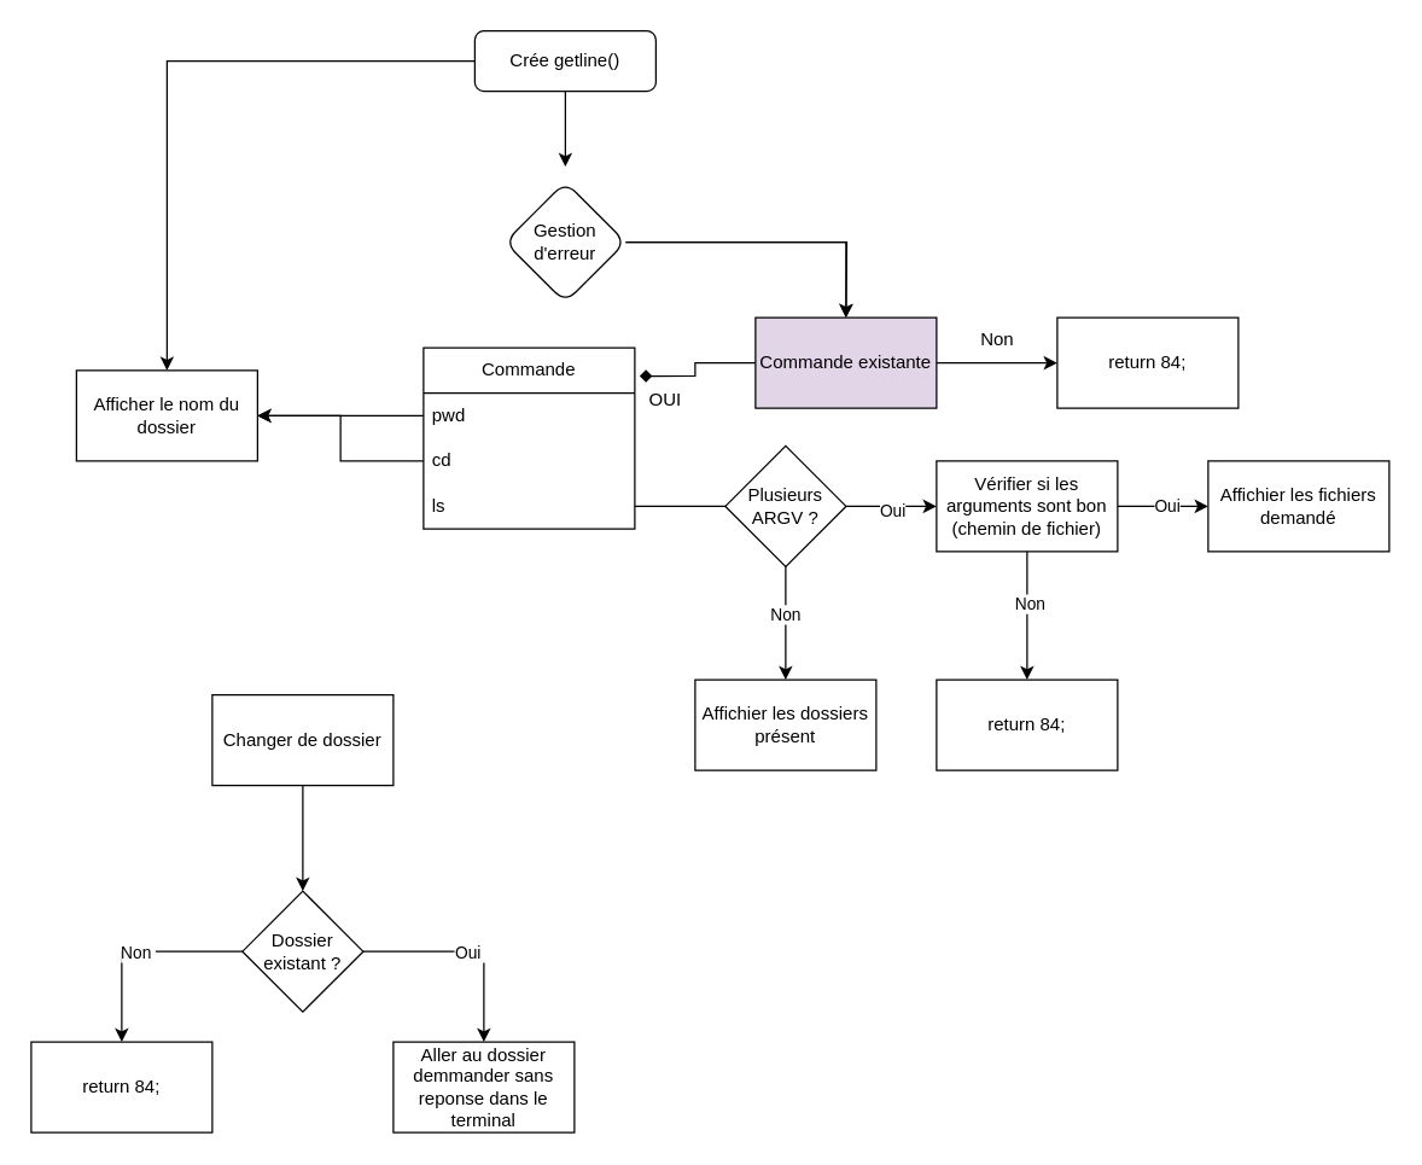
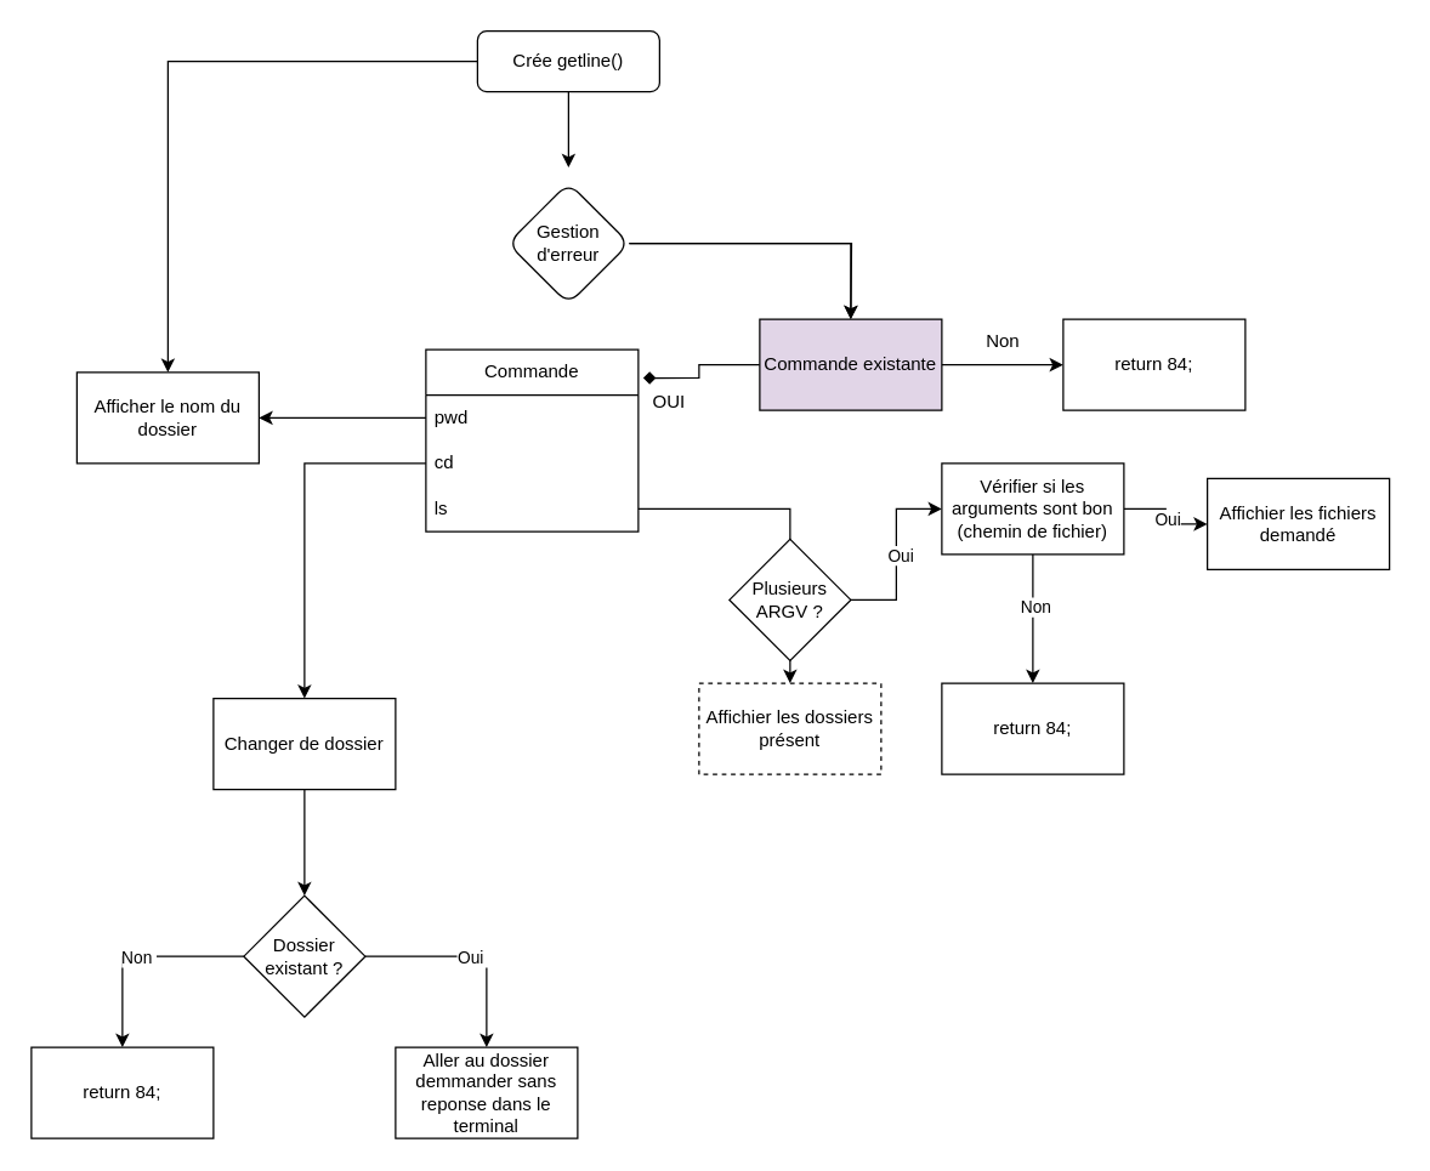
  <mxCell id="0" />
  <mxCell id="1" parent="0" />
  <mxCell id="2" style="edgeStyle=orthogonalEdgeStyle;rounded=0;orthogonalLoop=1;jettySize=auto;html=1;" edge="1" parent="1" source="4"><mxGeometry relative="1" as="geometry"><mxPoint x="374" y="110" as="targetPoint" /></mxGeometry></mxCell>
  <mxCell id="3" value="" style="edgeStyle=orthogonalEdgeStyle;rounded=0;orthogonalLoop=1;jettySize=auto;html=1;" edge="1" parent="1" source="4" target="18"><mxGeometry relative="1" as="geometry" /></mxCell>
  <mxCell id="4" value="Crée getline()" style="rounded=1;whiteSpace=wrap;html=1;fontSize=12;glass=0;strokeWidth=1;shadow=0;" parent="1" vertex="1"><mxGeometry x="314" y="20" width="120" height="40" as="geometry" /></mxCell>
  <mxCell id="5" style="edgeStyle=orthogonalEdgeStyle;rounded=0;orthogonalLoop=1;jettySize=auto;html=1;" edge="1" parent="1" source="7"><mxGeometry relative="1" as="geometry"><mxPoint x="560" y="210" as="targetPoint" /></mxGeometry></mxCell>
  <mxCell id="6" value="" style="edgeStyle=orthogonalEdgeStyle;rounded=0;orthogonalLoop=1;jettySize=auto;html=1;" edge="1" parent="1" source="7" target="10"><mxGeometry relative="1" as="geometry" /></mxCell>
  <mxCell id="7" value="Gestion d'erreur" style="rhombus;whiteSpace=wrap;html=1;rounded=1;glass=0;strokeWidth=1;shadow=0;" vertex="1" parent="1"><mxGeometry x="334" y="120" width="80" height="80" as="geometry" /></mxCell>
  <mxCell id="8" value="" style="edgeStyle=orthogonalEdgeStyle;rounded=0;orthogonalLoop=1;jettySize=auto;html=1;entryX=1.023;entryY=0.156;entryDx=0;entryDy=0;entryPerimeter=0;endArrow=diamond;" edge="1" parent="1" source="10" target="14"><mxGeometry relative="1" as="geometry"><mxPoint x="420" y="240" as="targetPoint" /></mxGeometry></mxCell>
  <mxCell id="9" value="" style="edgeStyle=orthogonalEdgeStyle;rounded=0;orthogonalLoop=1;jettySize=auto;html=1;" edge="1" parent="1" source="10" target="12"><mxGeometry relative="1" as="geometry" /></mxCell>
  <mxCell id="10" value="Commande existante" style="whiteSpace=wrap;html=1;rounded=1;glass=0;strokeWidth=1;shadow=0;arcSize=0;fillColor=#e1d5e7;" vertex="1" parent="1"><mxGeometry x="500" y="210" width="120" height="60" as="geometry" /></mxCell>
  <mxCell id="11" value="OUI" style="text;html=1;align=center;verticalAlign=middle;resizable=0;points=[];autosize=1;strokeColor=none;fillColor=none;" vertex="1" parent="1"><mxGeometry x="420" y="250" width="40" height="30" as="geometry" /></mxCell>
  <mxCell id="12" value="return 84;" style="whiteSpace=wrap;html=1;rounded=1;glass=0;strokeWidth=1;shadow=0;arcSize=0;" vertex="1" parent="1"><mxGeometry x="700" y="210" width="120" height="60" as="geometry" /></mxCell>
  <mxCell id="13" value="Non" style="text;html=1;align=center;verticalAlign=middle;resizable=0;points=[];autosize=1;strokeColor=none;fillColor=none;" vertex="1" parent="1"><mxGeometry x="635" y="210" width="50" height="30" as="geometry" /></mxCell>
  <mxCell id="14" value="Commande" style="swimlane;fontStyle=0;childLayout=stackLayout;horizontal=1;startSize=30;horizontalStack=0;resizeParent=1;resizeParentMax=0;resizeLast=0;collapsible=1;marginBottom=0;whiteSpace=wrap;html=1;" vertex="1" parent="1"><mxGeometry x="280" y="230" width="140" height="120" as="geometry" /></mxCell>
  <mxCell id="15" value="pwd" style="text;strokeColor=none;fillColor=none;align=left;verticalAlign=middle;spacingLeft=4;spacingRight=4;overflow=hidden;points=[[0,0.5],[1,0.5]];portConstraint=eastwest;rotatable=0;whiteSpace=wrap;html=1;" vertex="1" parent="14"><mxGeometry y="30" width="140" height="30" as="geometry" /></mxCell>
  <mxCell id="16" value="cd" style="text;strokeColor=none;fillColor=none;align=left;verticalAlign=middle;spacingLeft=4;spacingRight=4;overflow=hidden;points=[[0,0.5],[1,0.5]];portConstraint=eastwest;rotatable=0;whiteSpace=wrap;html=1;" vertex="1" parent="14"><mxGeometry y="60" width="140" height="30" as="geometry" /></mxCell>
  <mxCell id="17" value="ls" style="text;strokeColor=none;fillColor=none;align=left;verticalAlign=middle;spacingLeft=4;spacingRight=4;overflow=hidden;points=[[0,0.5],[1,0.5]];portConstraint=eastwest;rotatable=0;whiteSpace=wrap;html=1;" vertex="1" parent="14"><mxGeometry y="90" width="140" height="30" as="geometry" /></mxCell>
  <mxCell id="18" value="Afficher le nom du dossier" style="rounded=0;whiteSpace=wrap;html=1;" vertex="1" parent="1"><mxGeometry x="50" y="245" width="120" height="60" as="geometry" /></mxCell>
  <mxCell id="19" value="" style="edgeStyle=orthogonalEdgeStyle;rounded=0;orthogonalLoop=1;jettySize=auto;html=1;" edge="1" parent="1" source="20" target="26"><mxGeometry relative="1" as="geometry" /></mxCell>
  <mxCell id="20" value="Changer de dossier" style="rounded=0;whiteSpace=wrap;html=1;" vertex="1" parent="1"><mxGeometry x="140" y="460" width="120" height="60" as="geometry" /></mxCell>
- <mxCell id="21" style="edgeStyle=orthogonalEdgeStyle;rounded=0;orthogonalLoop=1;jettySize=auto;html=1;" edge="1" parent="1" source="16" target="18"><mxGeometry relative="1" as="geometry" /></mxCell>
+ <mxCell id="21" style="edgeStyle=orthogonalEdgeStyle;rounded=0;orthogonalLoop=1;jettySize=auto;html=1;" edge="1" parent="1" source="16" target="20"><mxGeometry relative="1" as="geometry" /></mxCell>
  <mxCell id="22" style="edgeStyle=orthogonalEdgeStyle;rounded=0;orthogonalLoop=1;jettySize=auto;html=1;" edge="1" parent="1" source="15" target="18"><mxGeometry relative="1" as="geometry" /></mxCell>
- <mxCell id="23" value="Affichier les dossiers présent" style="rounded=0;whiteSpace=wrap;html=1;" vertex="1" parent="1"><mxGeometry x="460" y="450" width="120" height="60" as="geometry" /></mxCell>
+ <mxCell id="23" value="Affichier les dossiers présent" style="rounded=0;whiteSpace=wrap;html=1;dashed=1;" vertex="1" parent="1"><mxGeometry x="460" y="450" width="120" height="60" as="geometry" /></mxCell>
  <mxCell id="24" style="edgeStyle=orthogonalEdgeStyle;rounded=0;orthogonalLoop=1;jettySize=auto;html=1;" edge="1" parent="1" source="17" target="23"><mxGeometry relative="1" as="geometry"><mxPoint x="520" y="450" as="targetPoint" /></mxGeometry></mxCell>
  <mxCell id="25" value="Non" style="edgeLabel;html=1;align=center;verticalAlign=middle;resizable=0;points=[];" vertex="1" connectable="0" parent="24"><mxGeometry x="0.587" y="-1" relative="1" as="geometry"><mxPoint as="offset" /></mxGeometry></mxCell>
  <mxCell id="26" value="Dossier existant ?" style="rhombus;whiteSpace=wrap;html=1;rounded=0;" vertex="1" parent="1"><mxGeometry x="160" y="590" width="80" height="80" as="geometry" /></mxCell>
  <mxCell id="27" value="Aller au dossier demmander sans reponse dans le terminal" style="rounded=0;whiteSpace=wrap;html=1;" vertex="1" parent="1"><mxGeometry x="260" y="690" width="120" height="60" as="geometry" /></mxCell>
  <mxCell id="28" value="return 84;" style="rounded=0;whiteSpace=wrap;html=1;" vertex="1" parent="1"><mxGeometry x="20" y="690" width="120" height="60" as="geometry" /></mxCell>
  <mxCell id="29" value="Oui" style="endArrow=classic;html=1;rounded=0;exitX=1;exitY=0.5;exitDx=0;exitDy=0;entryX=0.5;entryY=0;entryDx=0;entryDy=0;" edge="1" parent="1" source="26" target="27"><mxGeometry relative="1" as="geometry"><mxPoint x="270" y="629.62" as="sourcePoint" /><mxPoint x="370" y="629.62" as="targetPoint" /><Array as="points"><mxPoint x="320" y="630" /></Array></mxGeometry></mxCell>
  <mxCell id="30" value="Oui&amp;nbsp;" style="edgeLabel;resizable=0;html=1;align=center;verticalAlign=middle;" connectable="0" vertex="1" parent="29"><mxGeometry relative="1" as="geometry" /></mxCell>
  <mxCell id="31" value="" style="endArrow=classic;html=1;rounded=0;exitX=0;exitY=0.5;exitDx=0;exitDy=0;entryX=0.5;entryY=0;entryDx=0;entryDy=0;" edge="1" parent="1" source="26" target="28"><mxGeometry relative="1" as="geometry"><mxPoint x="380" y="550" as="sourcePoint" /><mxPoint x="480" y="550" as="targetPoint" /><Array as="points"><mxPoint x="80" y="630" /></Array></mxGeometry></mxCell>
  <mxCell id="32" value="Non&amp;nbsp;" style="edgeLabel;resizable=0;html=1;align=center;verticalAlign=middle;" connectable="0" vertex="1" parent="31"><mxGeometry relative="1" as="geometry" /></mxCell>
  <mxCell id="33" value="" style="edgeStyle=orthogonalEdgeStyle;rounded=0;orthogonalLoop=1;jettySize=auto;html=1;" edge="1" parent="1" source="35" target="40"><mxGeometry relative="1" as="geometry" /></mxCell>
  <mxCell id="34" value="Oui" style="edgeLabel;html=1;align=center;verticalAlign=middle;resizable=0;points=[];" vertex="1" connectable="0" parent="33"><mxGeometry x="0.003" y="-2" relative="1" as="geometry"><mxPoint as="offset" /></mxGeometry></mxCell>
- <mxCell id="35" value="Plusieurs ARGV ?" style="rhombus;whiteSpace=wrap;html=1;" vertex="1" parent="1"><mxGeometry x="480" y="295" width="80" height="80" as="geometry" /></mxCell>
+ <mxCell id="35" value="Plusieurs ARGV ?" style="rhombus;whiteSpace=wrap;html=1;" vertex="1" parent="1"><mxGeometry x="480" y="355" width="80" height="80" as="geometry" /></mxCell>
  <mxCell id="36" value="" style="edgeStyle=orthogonalEdgeStyle;rounded=0;orthogonalLoop=1;jettySize=auto;html=1;" edge="1" parent="1" source="40" target="41"><mxGeometry relative="1" as="geometry" /></mxCell>
  <mxCell id="37" value="Oui" style="edgeLabel;html=1;align=center;verticalAlign=middle;resizable=0;points=[];" vertex="1" connectable="0" parent="36"><mxGeometry x="0.06" y="1" relative="1" as="geometry"><mxPoint as="offset" /></mxGeometry></mxCell>
  <mxCell id="38" value="" style="edgeStyle=orthogonalEdgeStyle;rounded=0;orthogonalLoop=1;jettySize=auto;html=1;" edge="1" parent="1" source="40" target="42"><mxGeometry relative="1" as="geometry" /></mxCell>
  <mxCell id="39" value="Non" style="edgeLabel;html=1;align=center;verticalAlign=middle;resizable=0;points=[];" vertex="1" connectable="0" parent="38"><mxGeometry x="-0.196" y="1" relative="1" as="geometry"><mxPoint as="offset" /></mxGeometry></mxCell>
  <mxCell id="40" value="Vérifier si les arguments sont bon (chemin de fichier)" style="whiteSpace=wrap;html=1;" vertex="1" parent="1"><mxGeometry x="620" y="305" width="120" height="60" as="geometry" /></mxCell>
- <mxCell id="41" value="Affichier les fichiers demandé" style="whiteSpace=wrap;html=1;" vertex="1" parent="1"><mxGeometry x="800" y="305" width="120" height="60" as="geometry" /></mxCell>
+ <mxCell id="41" value="Affichier les fichiers demandé" style="whiteSpace=wrap;html=1;" vertex="1" parent="1"><mxGeometry x="795" y="315" width="120" height="60" as="geometry" /></mxCell>
  <mxCell id="42" value="return 84;" style="whiteSpace=wrap;html=1;" vertex="1" parent="1"><mxGeometry x="620" y="450" width="120" height="60" as="geometry" /></mxCell>
